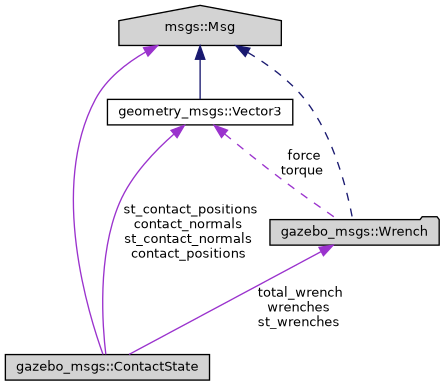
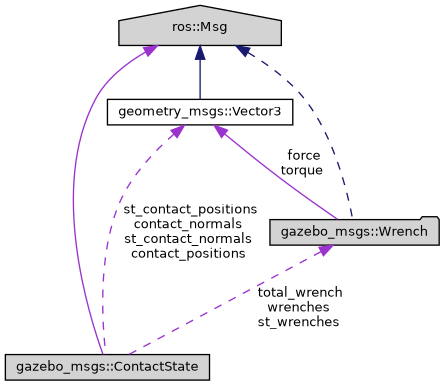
  digraph {
    fontname="DejaVu Sans"
    node [color=black fillcolor=lightgrey fontname="DejaVu Sans" fontsize=10 shape=box style=filled]
    edge [color=darkorchid3 dir=back fontname="DejaVu Sans" fontsize=10 labelfontname=Helvetica labelfontsize=10 style=solid]
    n1 [fontcolor=black height=0.2 label="gazebo_msgs::ContactState" width=0.4]
-   n2 [height=0.2 label="msgs::Msg" shape=house width=0.4]
+   n2 [height=0.2 label="ros::Msg" shape=house width=0.4]
    n3 [fillcolor=white height=0.2 label="geometry_msgs::Vector3" width=0.4]
    n4 [height=0.2 label="gazebo_msgs::Wrench" shape=folder width=0.4]
    n2 -> n1
    n2 -> n3 [color=midnightblue]
    n2 -> n4 [color=midnightblue style=dashed]
-   n3 -> n1 [label=" st_contact_positions\ncontact_normals\nst_contact_normals\ncontact_positions"]
-   n3 -> n4 [label=" force\ntorque" style=dashed]
-   n4 -> n1 [label=" total_wrench\nwrenches\nst_wrenches"]
+   n3 -> n1 [label=" st_contact_positions\ncontact_normals\nst_contact_normals\ncontact_positions" style=dashed]
+   n3 -> n4 [label=" force\ntorque"]
+   n4 -> n1 [label=" total_wrench\nwrenches\nst_wrenches" style=dashed]
  }
